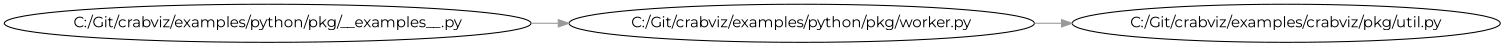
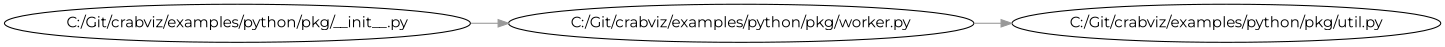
  digraph {
    fontname=Montserrat
    rankdir=LR
    splines=true
    node [fontname=Montserrat]
    edge [color=gray60 fontname=Montserrat]
    "C:/Git/crabviz/examples/python/pkg/worker.py"
-   "C:/Git/crabviz/examples/python/pkg/util.py" [label="C:/Git/crabviz/examples/crabviz/pkg/util.py"]
-   "C:/Git/crabviz/examples/python/pkg/__init__.py" [label="C:/Git/crabviz/examples/python/pkg/__examples__.py"]
+   "C:/Git/crabviz/examples/python/pkg/util.py"
+   "C:/Git/crabviz/examples/python/pkg/__init__.py"
    "C:/Git/crabviz/examples/python/pkg/worker.py" -> "C:/Git/crabviz/examples/python/pkg/util.py"
    "C:/Git/crabviz/examples/python/pkg/__init__.py" -> "C:/Git/crabviz/examples/python/pkg/worker.py"
  }
